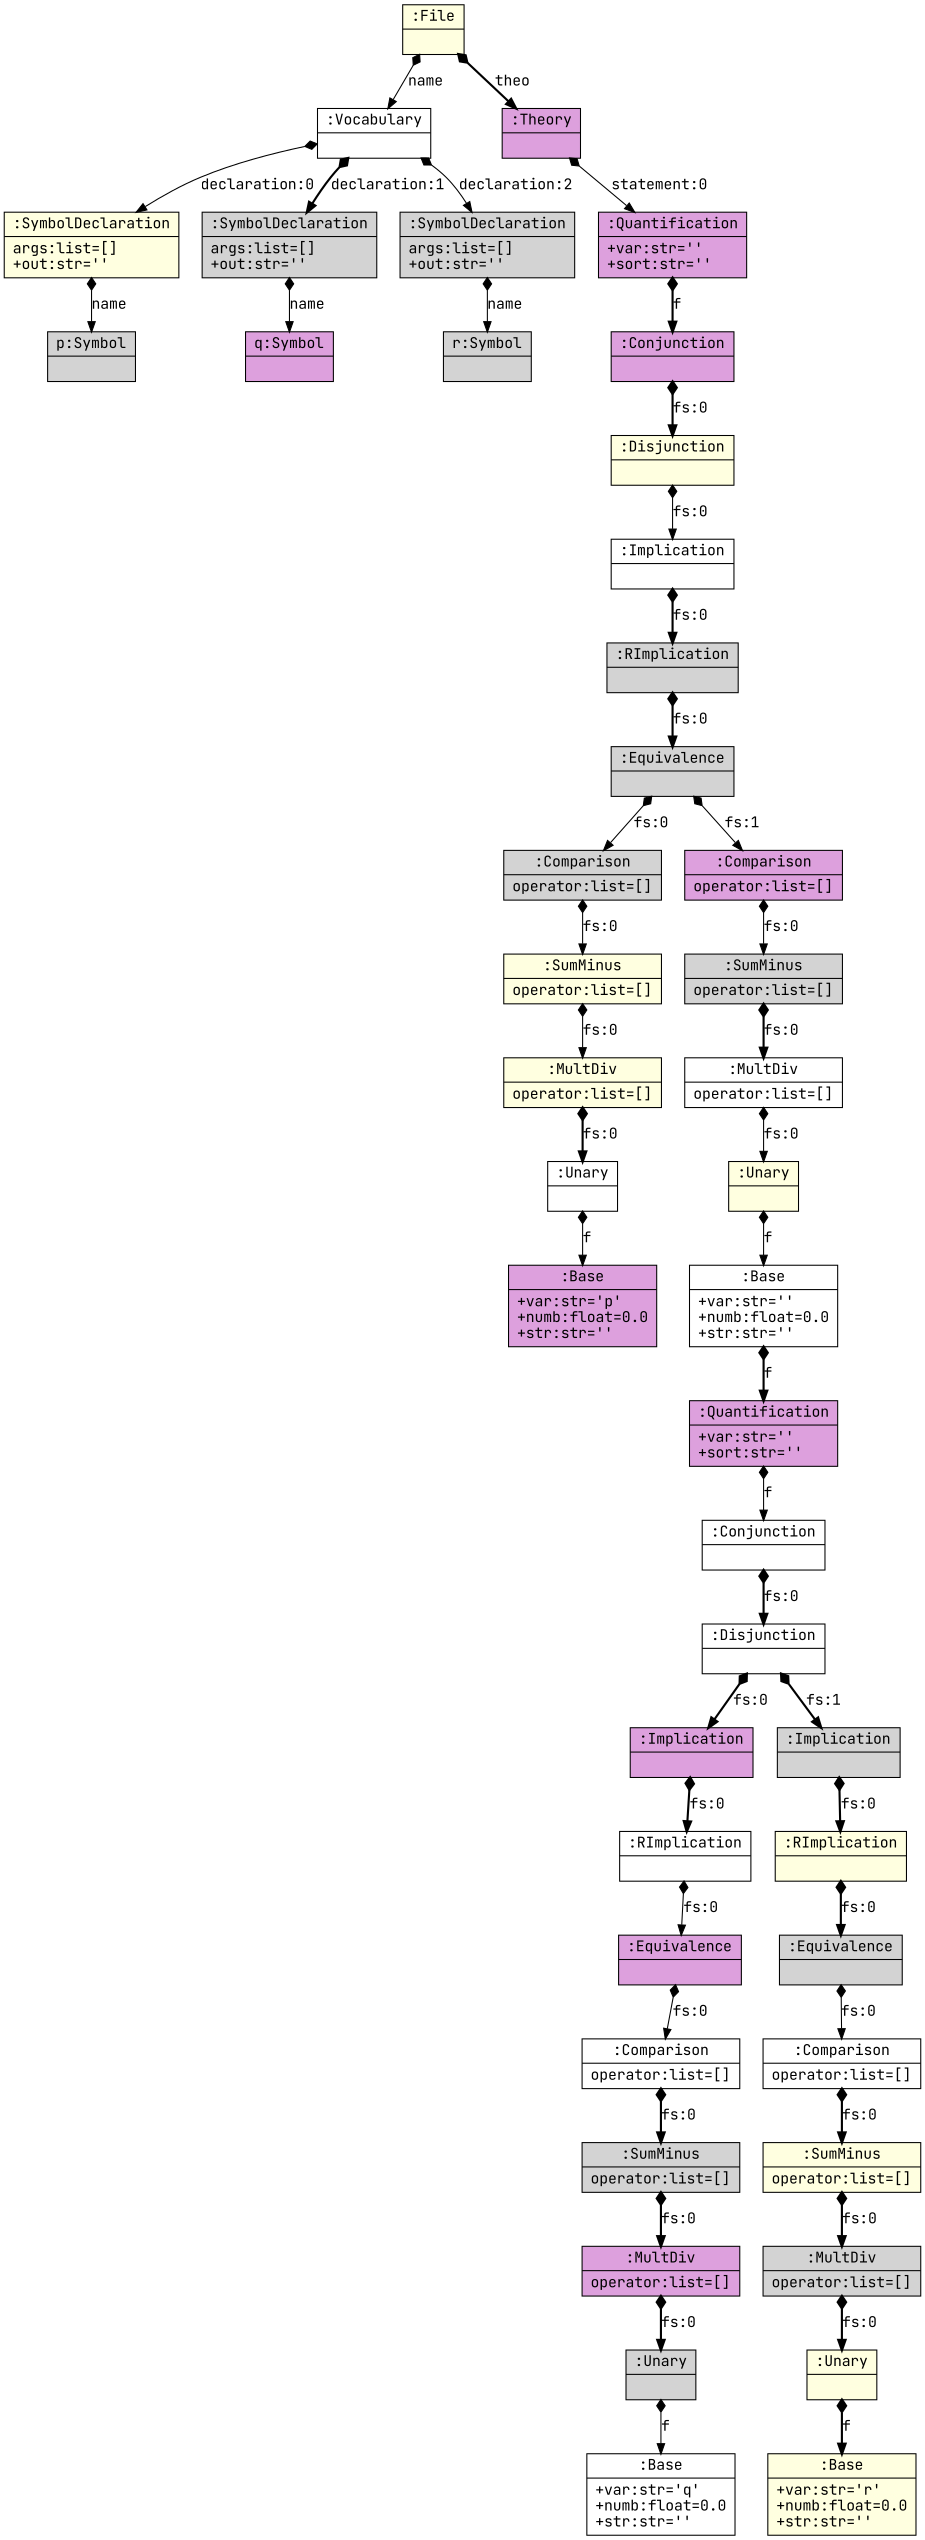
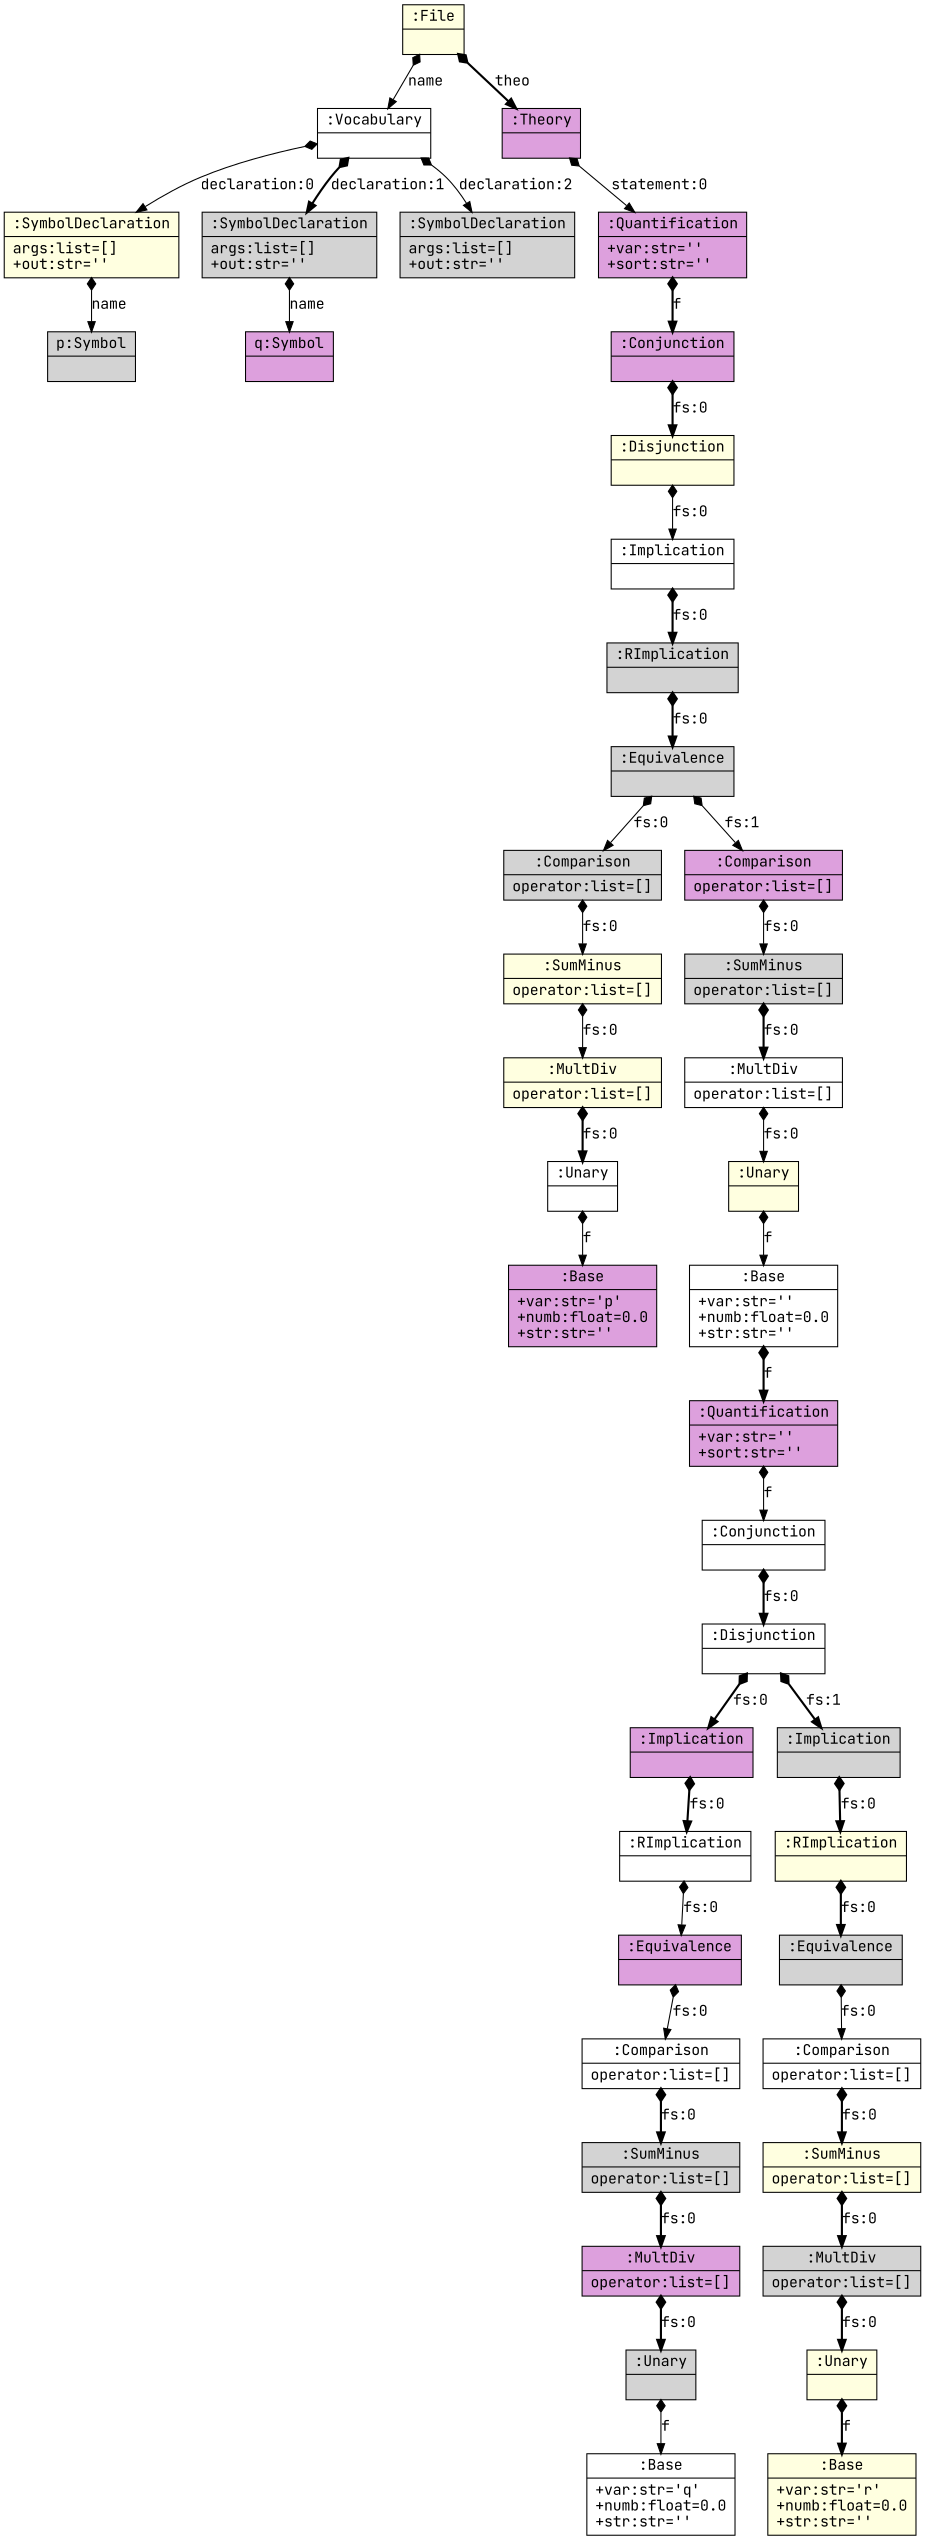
  digraph {
    fontname="JetBrains Mono"
    fontsize=8
    nodesep=0.3
    node [fillcolor=lightgrey fontname="JetBrains Mono" shape=record style=filled]
    edge [arrowtail=diamond dir=both fontname="JetBrains Mono" style=bold]
    n1 [fillcolor=lightyellow label="{:File|}"]
    n2 [fillcolor=white label="{:Vocabulary|}"]
    n3 [fillcolor=plum label="{:Theory|}"]
    n4 [fillcolor=lightyellow label="{:SymbolDeclaration|args:list=[]\l+out:str=''\l}"]
    n5 [label="{:SymbolDeclaration|args:list=[]\l+out:str=''\l}"]
    n6 [label="{:SymbolDeclaration|args:list=[]\l+out:str=''\l}"]
    n7 [fillcolor=plum label="{:Quantification|+var:str=''\l+sort:str=''\l}"]
    n8 [label="{p:Symbol|}"]
    n9 [fillcolor=plum label="{q:Symbol|}"]
-   n10 [label="{r:Symbol|}"]
    n11 [fillcolor=plum label="{:Conjunction|}"]
    n12 [fillcolor=lightyellow label="{:Disjunction|}"]
    n13 [fillcolor=white label="{:Implication|}"]
    n14 [label="{:RImplication|}"]
    n15 [label="{:Equivalence|}"]
    n16 [label="{:Comparison|operator:list=[]\l}"]
    n17 [fillcolor=plum label="{:Comparison|operator:list=[]\l}"]
    n18 [fillcolor=lightyellow label="{:SumMinus|operator:list=[]\l}"]
    n19 [label="{:SumMinus|operator:list=[]\l}"]
    n20 [fillcolor=lightyellow label="{:MultDiv|operator:list=[]\l}"]
    n21 [fillcolor=white label="{:Unary|}"]
    n22 [fillcolor=plum label="{:Base|+var:str='p'\l+numb:float=0.0\l+str:str=''\l}"]
    n23 [fillcolor=white label="{:MultDiv|operator:list=[]\l}"]
    n24 [fillcolor=lightyellow label="{:Unary|}"]
    n25 [fillcolor=white label="{:Base|+var:str=''\l+numb:float=0.0\l+str:str=''\l}"]
    n26 [fillcolor=plum label="{:Quantification|+var:str=''\l+sort:str=''\l}"]
    n27 [fillcolor=white label="{:Conjunction|}"]
    n28 [fillcolor=white label="{:Disjunction|}"]
    n29 [fillcolor=plum label="{:Implication|}"]
    n30 [label="{:Implication|}"]
    n31 [fillcolor=white label="{:RImplication|}"]
    n32 [fillcolor=lightyellow label="{:RImplication|}"]
    n33 [fillcolor=plum label="{:Equivalence|}"]
    n34 [fillcolor=white label="{:Comparison|operator:list=[]\l}"]
    n35 [label="{:SumMinus|operator:list=[]\l}"]
    n36 [fillcolor=plum label="{:MultDiv|operator:list=[]\l}"]
    n37 [label="{:Unary|}"]
    n38 [fillcolor=white label="{:Base|+var:str='q'\l+numb:float=0.0\l+str:str=''\l}"]
    n39 [label="{:Equivalence|}"]
    n40 [fillcolor=white label="{:Comparison|operator:list=[]\l}"]
    n41 [fillcolor=lightyellow label="{:SumMinus|operator:list=[]\l}"]
    n42 [label="{:MultDiv|operator:list=[]\l}"]
    n43 [fillcolor=lightyellow label="{:Unary|}"]
    n44 [fillcolor=lightyellow label="{:Base|+var:str='r'\l+numb:float=0.0\l+str:str=''\l}"]
    n1 -> n2 [label=name style=solid]
    n1 -> n3 [label=theo]
    n2 -> n4 [label="declaration:0" style=solid]
    n2 -> n5 [label="declaration:1"]
    n2 -> n6 [label="declaration:2" style=solid]
    n3 -> n7 [label="statement:0" style=solid]
    n4 -> n8 [label=name style=solid]
    n5 -> n9 [label=name style=solid]
-   n6 -> n10 [label=name style=solid]
    n7 -> n11 [label=f]
    n11 -> n12 [label="fs:0"]
    n12 -> n13 [label="fs:0" style=solid]
    n13 -> n14 [label="fs:0"]
    n14 -> n15 [label="fs:0"]
    n15 -> n16 [label="fs:0" style=solid]
    n15 -> n17 [label="fs:1" style=solid]
    n16 -> n18 [label="fs:0" style=solid]
    n17 -> n19 [label="fs:0" style=solid]
    n18 -> n20 [label="fs:0" style=solid]
    n19 -> n23 [label="fs:0"]
    n20 -> n21 [label="fs:0"]
    n21 -> n22 [label=f style=solid]
    n23 -> n24 [label="fs:0" style=solid]
    n24 -> n25 [label=f style=solid]
    n25 -> n26 [label=f]
    n26 -> n27 [label=f style=solid]
    n27 -> n28 [label="fs:0"]
    n28 -> n29 [label="fs:0"]
    n28 -> n30 [label="fs:1"]
    n29 -> n31 [label="fs:0"]
    n30 -> n32 [label="fs:0"]
    n31 -> n33 [label="fs:0" style=solid]
    n32 -> n39 [label="fs:0"]
    n33 -> n34 [label="fs:0" style=solid]
    n34 -> n35 [label="fs:0"]
    n35 -> n36 [label="fs:0"]
    n36 -> n37 [label="fs:0"]
    n37 -> n38 [label=f style=solid]
    n39 -> n40 [label="fs:0" style=solid]
    n40 -> n41 [label="fs:0"]
    n41 -> n42 [label="fs:0"]
    n42 -> n43 [label="fs:0"]
    n43 -> n44 [label=f]
  }
